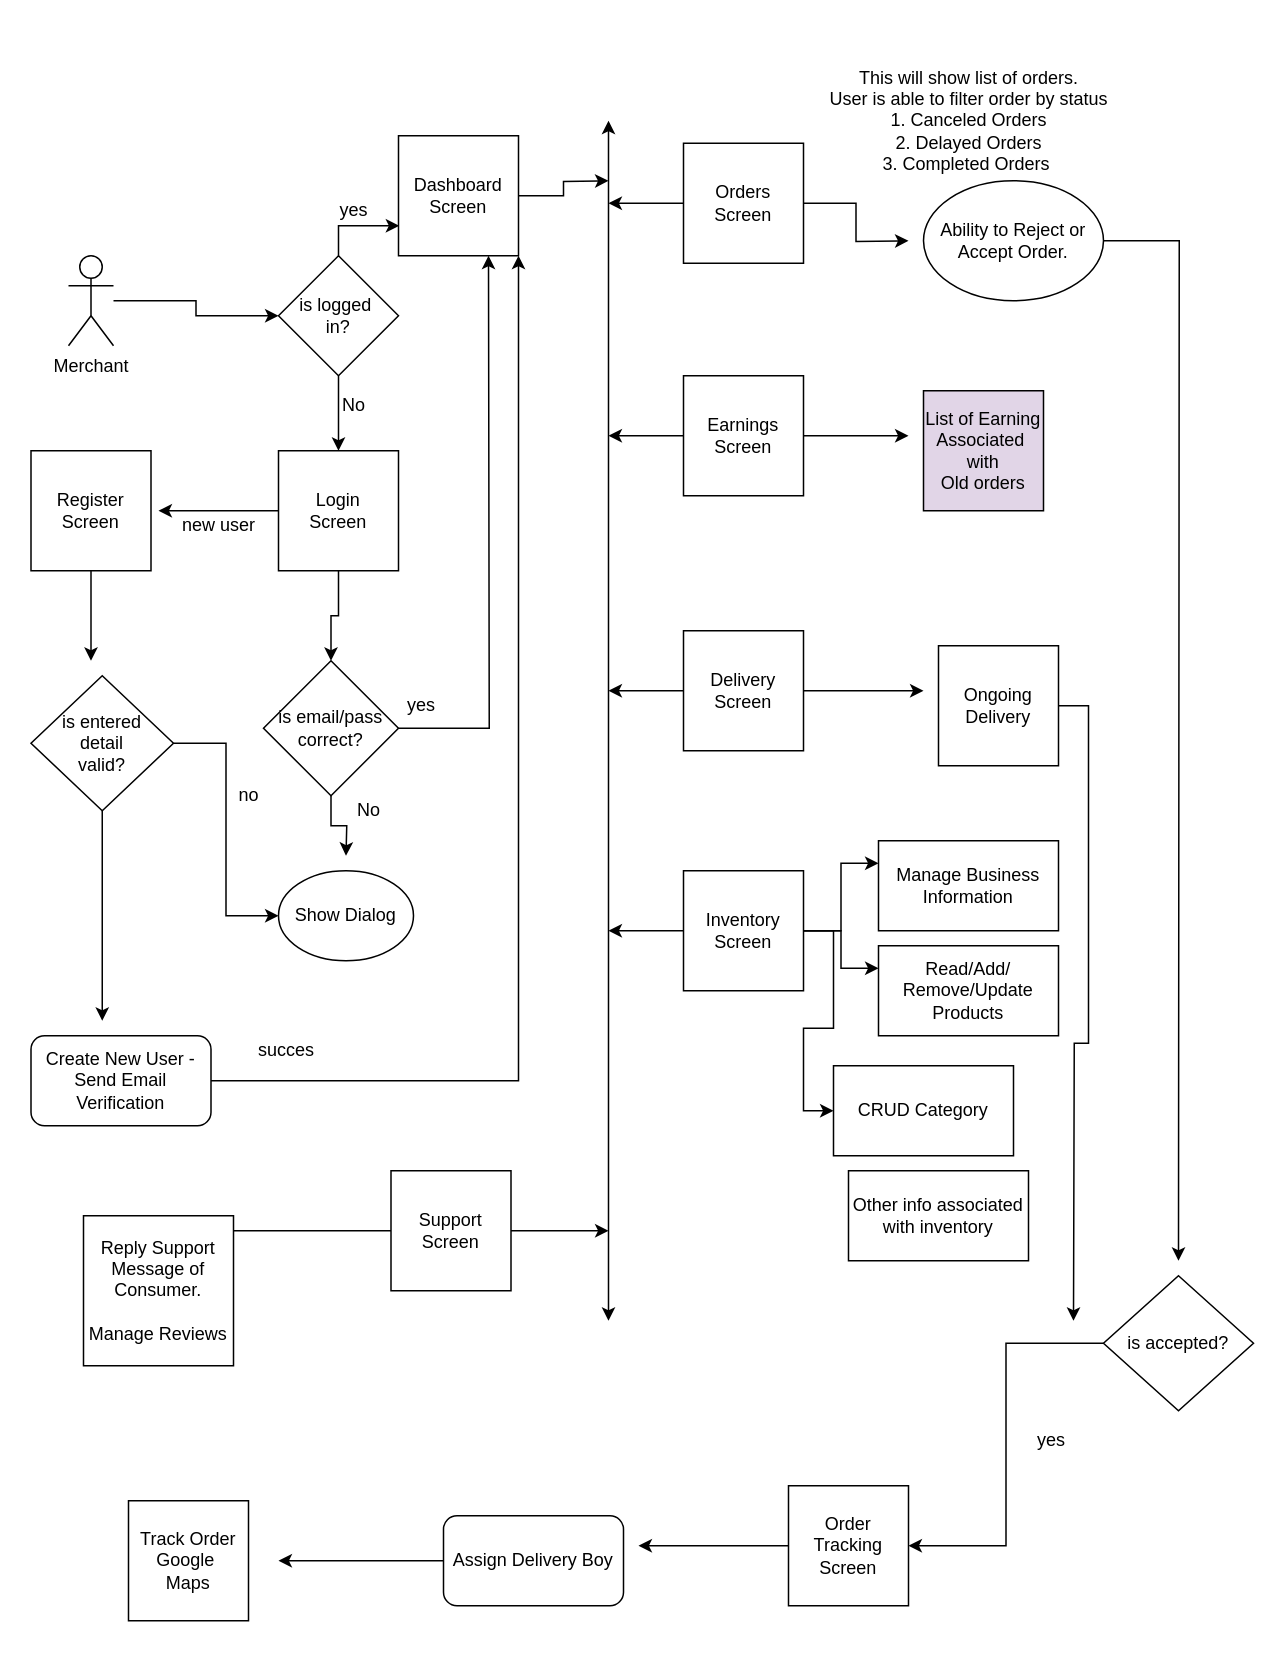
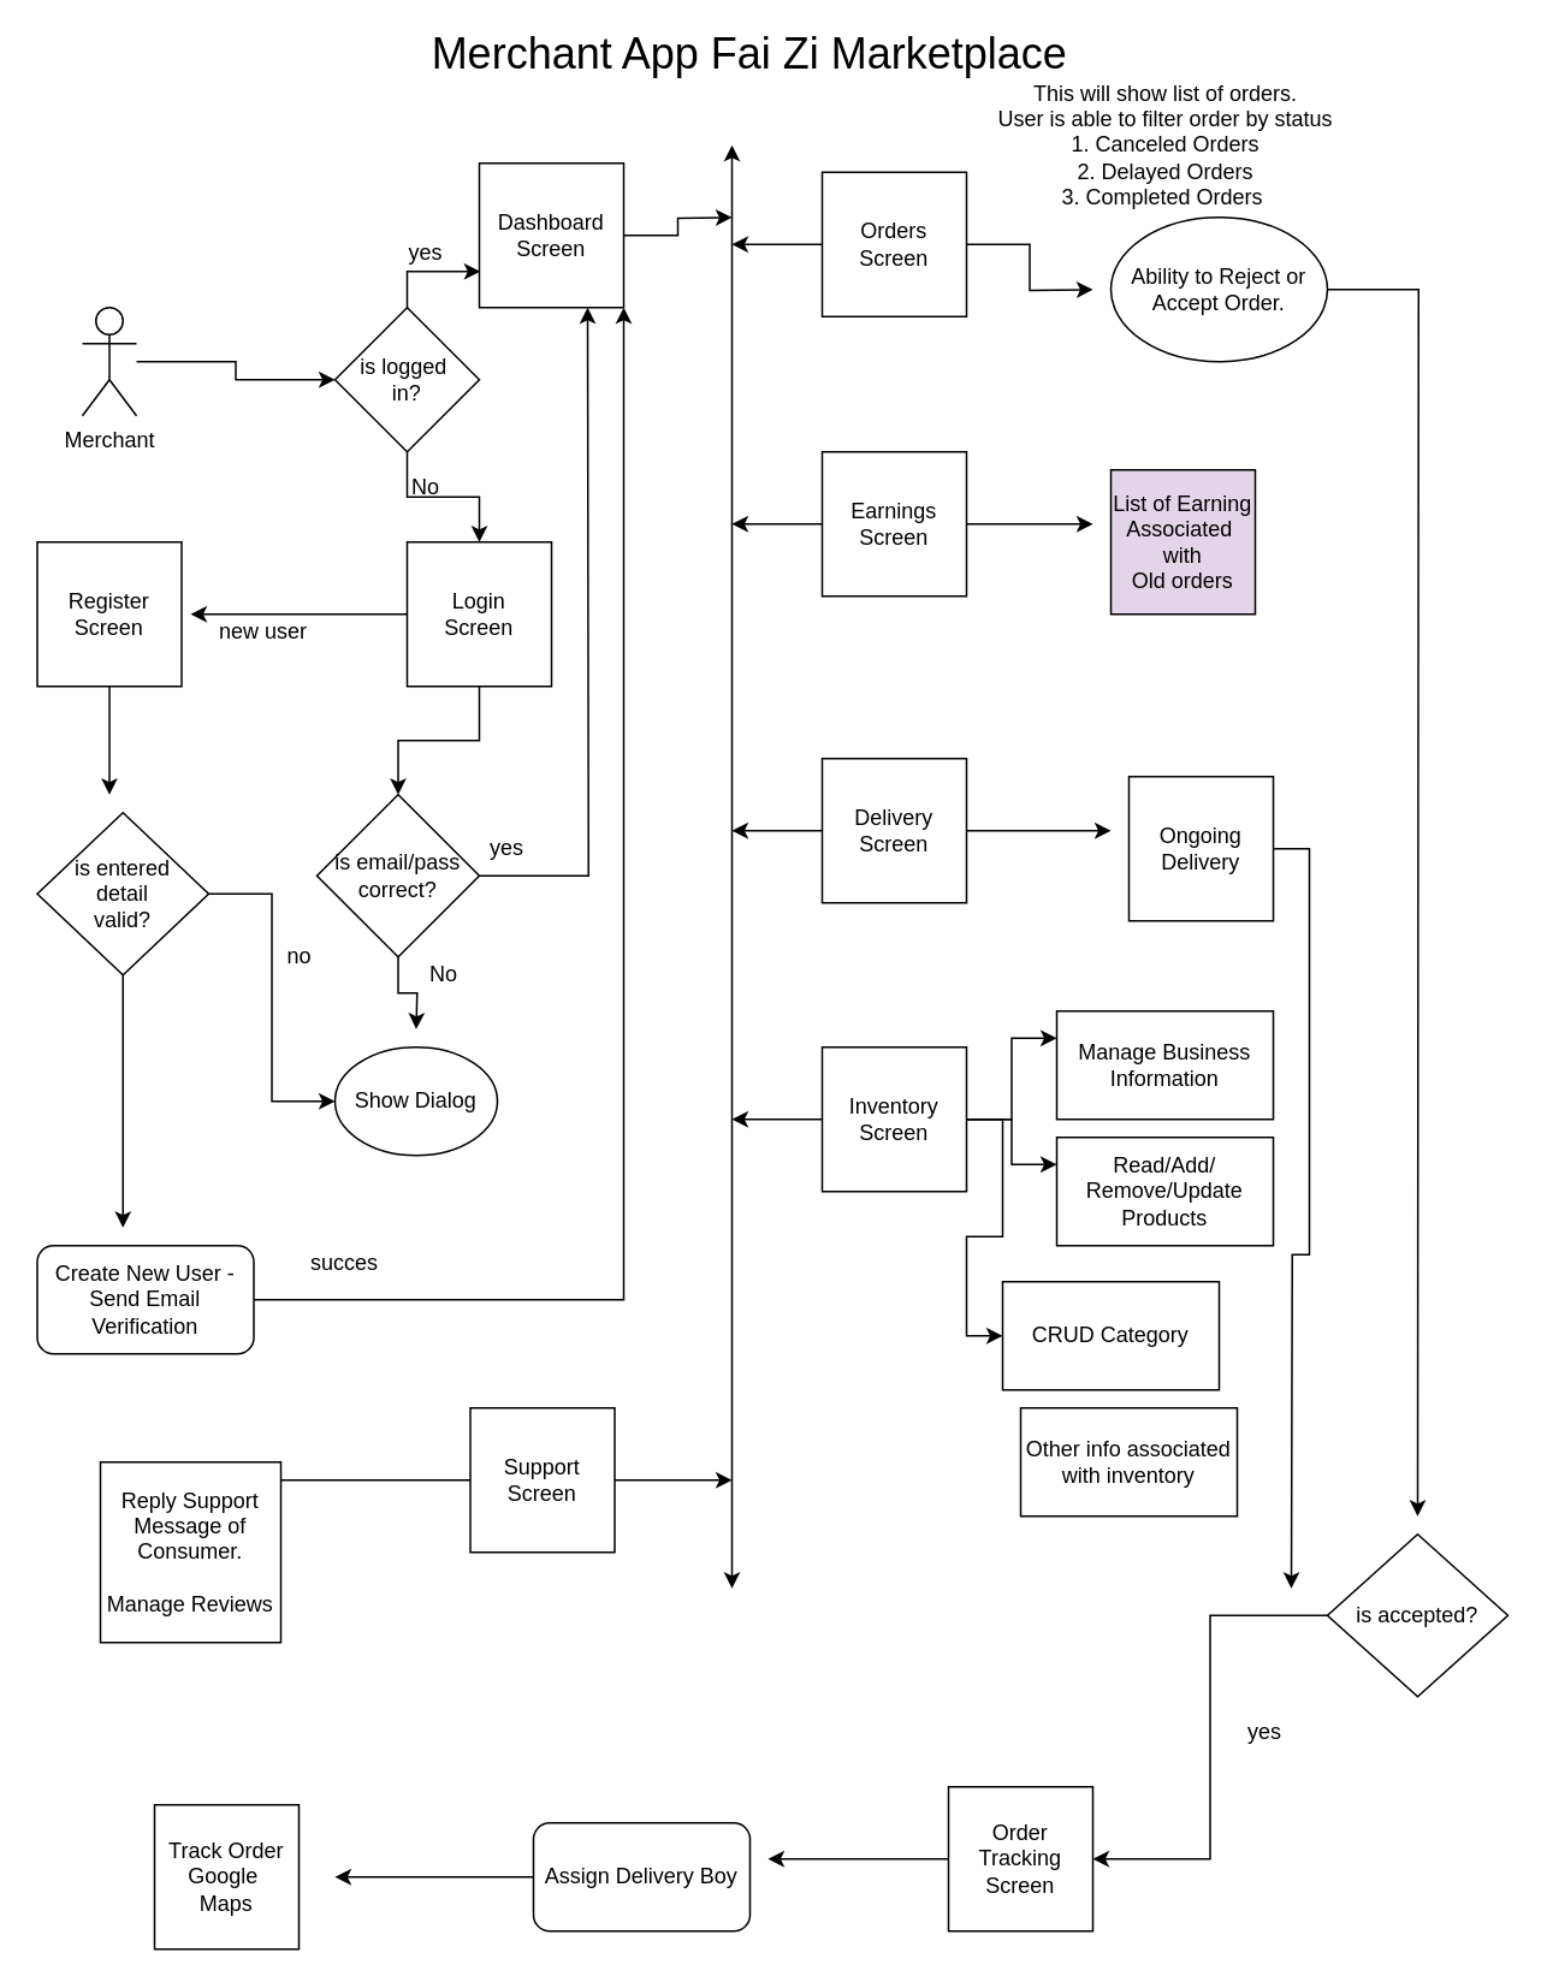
  <mxCell id="0" />
  <mxCell id="1" parent="0" />
+ <mxCell id="2" value="&lt;font style=&quot;font-size: 24px&quot;&gt;Merchant App Fai Zi Marketplace&lt;/font&gt;" style="text;html=1;strokeColor=none;fillColor=none;align=center;verticalAlign=middle;whiteSpace=wrap;rounded=0;" vertex="1" parent="1"><mxGeometry x="135" y="20" width="560" height="20" as="geometry" /></mxCell>
  <mxCell id="3" style="edgeStyle=orthogonalEdgeStyle;rounded=0;orthogonalLoop=1;jettySize=auto;html=1;entryX=0;entryY=0.5;entryDx=0;entryDy=0;" edge="1" parent="1" source="4" target="7"><mxGeometry relative="1" as="geometry"><mxPoint x="146.02" y="110" as="targetPoint" /></mxGeometry></mxCell>
  <mxCell id="4" value="Merchant" style="shape=umlActor;verticalLabelPosition=bottom;verticalAlign=top;html=1;outlineConnect=0;" vertex="1" parent="1"><mxGeometry x="45" y="170" width="30" height="60" as="geometry" /></mxCell>
  <mxCell id="5" style="edgeStyle=orthogonalEdgeStyle;rounded=0;orthogonalLoop=1;jettySize=auto;html=1;" edge="1" parent="1" source="7"><mxGeometry relative="1" as="geometry"><mxPoint x="265" y="150" as="targetPoint" /></mxGeometry></mxCell>
  <mxCell id="6" style="edgeStyle=orthogonalEdgeStyle;rounded=0;orthogonalLoop=1;jettySize=auto;html=1;entryX=0.5;entryY=0;entryDx=0;entryDy=0;" edge="1" parent="1" source="7" target="13"><mxGeometry relative="1" as="geometry" /></mxCell>
  <mxCell id="7" value="is logged&amp;nbsp;&lt;br&gt;in?" style="rhombus;whiteSpace=wrap;html=1;" vertex="1" parent="1"><mxGeometry x="185" y="170" width="80" height="80" as="geometry" /></mxCell>
  <mxCell id="8" style="edgeStyle=orthogonalEdgeStyle;rounded=0;orthogonalLoop=1;jettySize=auto;html=1;" edge="1" parent="1" source="9"><mxGeometry relative="1" as="geometry"><mxPoint x="405" y="120" as="targetPoint" /></mxGeometry></mxCell>
  <mxCell id="9" value="Dashboard&lt;br&gt;Screen" style="whiteSpace=wrap;html=1;aspect=fixed;" vertex="1" parent="1"><mxGeometry x="265" y="90" width="80" height="80" as="geometry" /></mxCell>
  <mxCell id="10" value="yes" style="text;html=1;align=center;verticalAlign=middle;resizable=0;points=[];autosize=1;" vertex="1" parent="1"><mxGeometry x="220" y="130" width="30" height="20" as="geometry" /></mxCell>
  <mxCell id="11" style="edgeStyle=orthogonalEdgeStyle;rounded=0;orthogonalLoop=1;jettySize=auto;html=1;entryX=0.5;entryY=0;entryDx=0;entryDy=0;" edge="1" parent="1" source="13" target="35"><mxGeometry relative="1" as="geometry" /></mxCell>
  <mxCell id="12" style="edgeStyle=orthogonalEdgeStyle;rounded=0;orthogonalLoop=1;jettySize=auto;html=1;" edge="1" parent="1" source="13"><mxGeometry relative="1" as="geometry"><mxPoint x="105" y="340" as="targetPoint" /></mxGeometry></mxCell>
- <mxCell id="13" value="Login&lt;br&gt;Screen" style="whiteSpace=wrap;html=1;aspect=fixed;" vertex="1" parent="1"><mxGeometry x="185" y="300" width="80" height="80" as="geometry" /></mxCell>
+ <mxCell id="13" value="Login&lt;br&gt;Screen" style="whiteSpace=wrap;html=1;aspect=fixed;" vertex="1" parent="1"><mxGeometry x="225" y="300" width="80" height="80" as="geometry" /></mxCell>
  <mxCell id="14" value="No" style="text;html=1;align=center;verticalAlign=middle;resizable=0;points=[];autosize=1;" vertex="1" parent="1"><mxGeometry x="220" y="260" width="30" height="20" as="geometry" /></mxCell>
  <mxCell id="15" style="edgeStyle=orthogonalEdgeStyle;rounded=0;orthogonalLoop=1;jettySize=auto;html=1;" edge="1" parent="1" source="17"><mxGeometry relative="1" as="geometry"><mxPoint x="405" y="135" as="targetPoint" /></mxGeometry></mxCell>
  <mxCell id="16" style="edgeStyle=orthogonalEdgeStyle;rounded=0;orthogonalLoop=1;jettySize=auto;html=1;" edge="1" parent="1" source="17"><mxGeometry relative="1" as="geometry"><mxPoint x="605" y="160" as="targetPoint" /></mxGeometry></mxCell>
  <mxCell id="17" value="Orders Screen" style="whiteSpace=wrap;html=1;aspect=fixed;" vertex="1" parent="1"><mxGeometry x="455" y="95" width="80" height="80" as="geometry" /></mxCell>
  <mxCell id="18" style="edgeStyle=orthogonalEdgeStyle;rounded=0;orthogonalLoop=1;jettySize=auto;html=1;" edge="1" parent="1" source="20"><mxGeometry relative="1" as="geometry"><mxPoint x="405" y="290" as="targetPoint" /></mxGeometry></mxCell>
  <mxCell id="19" style="edgeStyle=orthogonalEdgeStyle;rounded=0;orthogonalLoop=1;jettySize=auto;html=1;" edge="1" parent="1" source="20"><mxGeometry relative="1" as="geometry"><mxPoint x="605" y="290" as="targetPoint" /></mxGeometry></mxCell>
  <mxCell id="20" value="Earnings&lt;br&gt;Screen" style="whiteSpace=wrap;html=1;aspect=fixed;" vertex="1" parent="1"><mxGeometry x="455" y="250" width="80" height="80" as="geometry" /></mxCell>
  <mxCell id="21" style="edgeStyle=orthogonalEdgeStyle;rounded=0;orthogonalLoop=1;jettySize=auto;html=1;" edge="1" parent="1" source="23"><mxGeometry relative="1" as="geometry"><mxPoint x="405" y="460" as="targetPoint" /></mxGeometry></mxCell>
  <mxCell id="22" style="edgeStyle=orthogonalEdgeStyle;rounded=0;orthogonalLoop=1;jettySize=auto;html=1;" edge="1" parent="1" source="23"><mxGeometry relative="1" as="geometry"><mxPoint x="615" y="460" as="targetPoint" /></mxGeometry></mxCell>
  <mxCell id="23" value="Delivery&lt;br&gt;Screen" style="whiteSpace=wrap;html=1;aspect=fixed;" vertex="1" parent="1"><mxGeometry x="455" y="420" width="80" height="80" as="geometry" /></mxCell>
  <mxCell id="24" style="edgeStyle=orthogonalEdgeStyle;rounded=0;orthogonalLoop=1;jettySize=auto;html=1;" edge="1" parent="1" source="28"><mxGeometry relative="1" as="geometry"><mxPoint x="405" y="620" as="targetPoint" /></mxGeometry></mxCell>
  <mxCell id="25" style="edgeStyle=orthogonalEdgeStyle;rounded=0;orthogonalLoop=1;jettySize=auto;html=1;entryX=0;entryY=0.25;entryDx=0;entryDy=0;" edge="1" parent="1" source="28" target="63"><mxGeometry relative="1" as="geometry" /></mxCell>
  <mxCell id="26" style="edgeStyle=orthogonalEdgeStyle;rounded=0;orthogonalLoop=1;jettySize=auto;html=1;entryX=0;entryY=0.25;entryDx=0;entryDy=0;" edge="1" parent="1" source="28" target="64"><mxGeometry relative="1" as="geometry" /></mxCell>
  <mxCell id="27" style="edgeStyle=orthogonalEdgeStyle;rounded=0;orthogonalLoop=1;jettySize=auto;html=1;entryX=0;entryY=0.5;entryDx=0;entryDy=0;" edge="1" parent="1" source="28" target="65"><mxGeometry relative="1" as="geometry" /></mxCell>
  <mxCell id="28" value="Inventory Screen" style="whiteSpace=wrap;html=1;aspect=fixed;" vertex="1" parent="1"><mxGeometry x="455" y="580" width="80" height="80" as="geometry" /></mxCell>
  <mxCell id="29" style="edgeStyle=orthogonalEdgeStyle;rounded=0;orthogonalLoop=1;jettySize=auto;html=1;" edge="1" parent="1" source="31"><mxGeometry relative="1" as="geometry"><mxPoint x="405" y="820" as="targetPoint" /></mxGeometry></mxCell>
  <mxCell id="30" style="edgeStyle=orthogonalEdgeStyle;rounded=0;orthogonalLoop=1;jettySize=auto;html=1;" edge="1" parent="1" source="31"><mxGeometry relative="1" as="geometry"><mxPoint x="145" y="820" as="targetPoint" /></mxGeometry></mxCell>
  <mxCell id="31" value="Support Screen" style="whiteSpace=wrap;html=1;aspect=fixed;" vertex="1" parent="1"><mxGeometry x="260" y="780" width="80" height="80" as="geometry" /></mxCell>
  <mxCell id="32" value="" style="endArrow=classic;startArrow=classic;html=1;" edge="1" parent="1"><mxGeometry width="50" height="50" relative="1" as="geometry"><mxPoint x="405" y="880" as="sourcePoint" /><mxPoint x="405" y="80" as="targetPoint" /></mxGeometry></mxCell>
  <mxCell id="33" style="edgeStyle=orthogonalEdgeStyle;rounded=0;orthogonalLoop=1;jettySize=auto;html=1;" edge="1" parent="1" source="35"><mxGeometry relative="1" as="geometry"><mxPoint x="230" y="570" as="targetPoint" /></mxGeometry></mxCell>
  <mxCell id="34" style="edgeStyle=orthogonalEdgeStyle;rounded=0;orthogonalLoop=1;jettySize=auto;html=1;" edge="1" parent="1" source="35"><mxGeometry relative="1" as="geometry"><mxPoint x="325" y="170" as="targetPoint" /></mxGeometry></mxCell>
  <mxCell id="35" value="is email/pass&lt;br&gt;correct?" style="rhombus;whiteSpace=wrap;html=1;" vertex="1" parent="1"><mxGeometry x="175" y="440" width="90" height="90" as="geometry" /></mxCell>
  <mxCell id="36" value="Show Dialog" style="ellipse;whiteSpace=wrap;html=1;" vertex="1" parent="1"><mxGeometry x="185" y="580" width="90" height="60" as="geometry" /></mxCell>
  <mxCell id="37" value="No" style="text;html=1;align=center;verticalAlign=middle;resizable=0;points=[];autosize=1;" vertex="1" parent="1"><mxGeometry x="230" y="530" width="30" height="20" as="geometry" /></mxCell>
  <mxCell id="38" value="yes&lt;br&gt;" style="text;html=1;align=center;verticalAlign=middle;resizable=0;points=[];autosize=1;" vertex="1" parent="1"><mxGeometry x="265" y="460" width="30" height="20" as="geometry" /></mxCell>
  <mxCell id="39" value="new user" style="text;html=1;align=center;verticalAlign=middle;resizable=0;points=[];autosize=1;" vertex="1" parent="1"><mxGeometry x="115" y="340" width="60" height="20" as="geometry" /></mxCell>
  <mxCell id="40" style="edgeStyle=orthogonalEdgeStyle;rounded=0;orthogonalLoop=1;jettySize=auto;html=1;" edge="1" parent="1" source="41"><mxGeometry relative="1" as="geometry"><mxPoint x="60" y="440" as="targetPoint" /></mxGeometry></mxCell>
  <mxCell id="41" value="Register&lt;br&gt;Screen" style="whiteSpace=wrap;html=1;aspect=fixed;" vertex="1" parent="1"><mxGeometry x="20" y="300" width="80" height="80" as="geometry" /></mxCell>
  <mxCell id="42" style="edgeStyle=orthogonalEdgeStyle;rounded=0;orthogonalLoop=1;jettySize=auto;html=1;entryX=0;entryY=0.5;entryDx=0;entryDy=0;" edge="1" parent="1" source="44" target="36"><mxGeometry relative="1" as="geometry" /></mxCell>
  <mxCell id="43" style="edgeStyle=orthogonalEdgeStyle;rounded=0;orthogonalLoop=1;jettySize=auto;html=1;" edge="1" parent="1" source="44"><mxGeometry relative="1" as="geometry"><mxPoint x="67.5" y="680" as="targetPoint" /></mxGeometry></mxCell>
  <mxCell id="44" value="is entered&lt;br&gt;detail&lt;br&gt;valid?" style="rhombus;whiteSpace=wrap;html=1;" vertex="1" parent="1"><mxGeometry x="20" y="450" width="95" height="90" as="geometry" /></mxCell>
  <mxCell id="45" value="no" style="text;html=1;align=center;verticalAlign=middle;resizable=0;points=[];autosize=1;" vertex="1" parent="1"><mxGeometry x="150" y="520" width="30" height="20" as="geometry" /></mxCell>
  <mxCell id="46" style="edgeStyle=orthogonalEdgeStyle;rounded=0;orthogonalLoop=1;jettySize=auto;html=1;entryX=1;entryY=1;entryDx=0;entryDy=0;" edge="1" parent="1" source="47" target="9"><mxGeometry relative="1" as="geometry" /></mxCell>
  <mxCell id="47" value="Create New User - Send Email Verification" style="rounded=1;whiteSpace=wrap;html=1;" vertex="1" parent="1"><mxGeometry x="20" y="690" width="120" height="60" as="geometry" /></mxCell>
  <mxCell id="48" value="succes" style="text;html=1;align=center;verticalAlign=middle;resizable=0;points=[];autosize=1;" vertex="1" parent="1"><mxGeometry x="165" y="690" width="50" height="20" as="geometry" /></mxCell>
  <mxCell id="49" value="This will show list of orders. &lt;br&gt;User is able to filter order by status&lt;br&gt;1. Canceled Orders&lt;br&gt;2. Delayed Orders&lt;br&gt;3. Completed Orders&amp;nbsp;" style="text;html=1;align=center;verticalAlign=middle;resizable=0;points=[];autosize=1;" vertex="1" parent="1"><mxGeometry x="545" y="40" width="200" height="80" as="geometry" /></mxCell>
  <mxCell id="50" style="edgeStyle=orthogonalEdgeStyle;rounded=0;orthogonalLoop=1;jettySize=auto;html=1;" edge="1" parent="1" source="51"><mxGeometry relative="1" as="geometry"><mxPoint x="785" y="840" as="targetPoint" /></mxGeometry></mxCell>
  <mxCell id="51" value="Ability to Reject or Accept Order." style="ellipse;whiteSpace=wrap;html=1;" vertex="1" parent="1"><mxGeometry x="615" y="120" width="120" height="80" as="geometry" /></mxCell>
  <mxCell id="52" style="edgeStyle=orthogonalEdgeStyle;rounded=0;orthogonalLoop=1;jettySize=auto;html=1;entryX=1;entryY=0.5;entryDx=0;entryDy=0;" edge="1" parent="1" source="53" target="55"><mxGeometry relative="1" as="geometry" /></mxCell>
  <mxCell id="53" value="is accepted?" style="rhombus;whiteSpace=wrap;html=1;" vertex="1" parent="1"><mxGeometry x="735" y="850" width="100" height="90" as="geometry" /></mxCell>
  <mxCell id="54" style="edgeStyle=orthogonalEdgeStyle;rounded=0;orthogonalLoop=1;jettySize=auto;html=1;" edge="1" parent="1" source="55"><mxGeometry relative="1" as="geometry"><mxPoint x="425" y="1030" as="targetPoint" /></mxGeometry></mxCell>
  <mxCell id="55" value="Order&lt;br&gt;Tracking&lt;br&gt;Screen" style="whiteSpace=wrap;html=1;aspect=fixed;" vertex="1" parent="1"><mxGeometry x="525" y="990" width="80" height="80" as="geometry" /></mxCell>
  <mxCell id="56" value="yes" style="text;html=1;align=center;verticalAlign=middle;resizable=0;points=[];autosize=1;" vertex="1" parent="1"><mxGeometry x="685" y="950" width="30" height="20" as="geometry" /></mxCell>
  <mxCell id="57" style="edgeStyle=orthogonalEdgeStyle;rounded=0;orthogonalLoop=1;jettySize=auto;html=1;" edge="1" parent="1" source="58"><mxGeometry relative="1" as="geometry"><mxPoint x="185" y="1040" as="targetPoint" /></mxGeometry></mxCell>
  <mxCell id="58" value="Assign Delivery Boy" style="rounded=1;whiteSpace=wrap;html=1;" vertex="1" parent="1"><mxGeometry x="295" y="1010" width="120" height="60" as="geometry" /></mxCell>
  <mxCell id="59" value="Track Order Google&amp;nbsp;&lt;br&gt;Maps" style="whiteSpace=wrap;html=1;aspect=fixed;" vertex="1" parent="1"><mxGeometry x="85" y="1000" width="80" height="80" as="geometry" /></mxCell>
  <mxCell id="60" value="List of Earning Associated&amp;nbsp;&lt;br&gt;with&lt;br&gt;Old orders" style="whiteSpace=wrap;html=1;aspect=fixed;fillColor=#e1d5e7;" vertex="1" parent="1"><mxGeometry x="615" y="260" width="80" height="80" as="geometry" /></mxCell>
  <mxCell id="61" style="edgeStyle=orthogonalEdgeStyle;rounded=0;orthogonalLoop=1;jettySize=auto;html=1;" edge="1" parent="1" source="62"><mxGeometry relative="1" as="geometry"><mxPoint x="715" y="880" as="targetPoint" /></mxGeometry></mxCell>
  <mxCell id="62" value="Ongoing Delivery" style="whiteSpace=wrap;html=1;aspect=fixed;" vertex="1" parent="1"><mxGeometry x="625" y="430" width="80" height="80" as="geometry" /></mxCell>
  <mxCell id="63" value="Manage Business&lt;br&gt;Information" style="rounded=0;whiteSpace=wrap;html=1;" vertex="1" parent="1"><mxGeometry x="585" y="560" width="120" height="60" as="geometry" /></mxCell>
  <mxCell id="64" value="Read/Add/&lt;br&gt;Remove/Update&lt;br&gt;Products" style="rounded=0;whiteSpace=wrap;html=1;" vertex="1" parent="1"><mxGeometry x="585" y="630" width="120" height="60" as="geometry" /></mxCell>
  <mxCell id="65" value="CRUD Category" style="rounded=0;whiteSpace=wrap;html=1;" vertex="1" parent="1"><mxGeometry x="555" y="710" width="120" height="60" as="geometry" /></mxCell>
  <mxCell id="66" value="Other info associated&lt;br&gt;with inventory" style="rounded=0;whiteSpace=wrap;html=1;" vertex="1" parent="1"><mxGeometry x="565" y="780" width="120" height="60" as="geometry" /></mxCell>
  <mxCell id="67" value="Reply Support Message of Consumer.&lt;br&gt;&lt;br&gt;Manage Reviews" style="whiteSpace=wrap;html=1;aspect=fixed;" vertex="1" parent="1"><mxGeometry x="55" y="810" width="100" height="100" as="geometry" /></mxCell>
